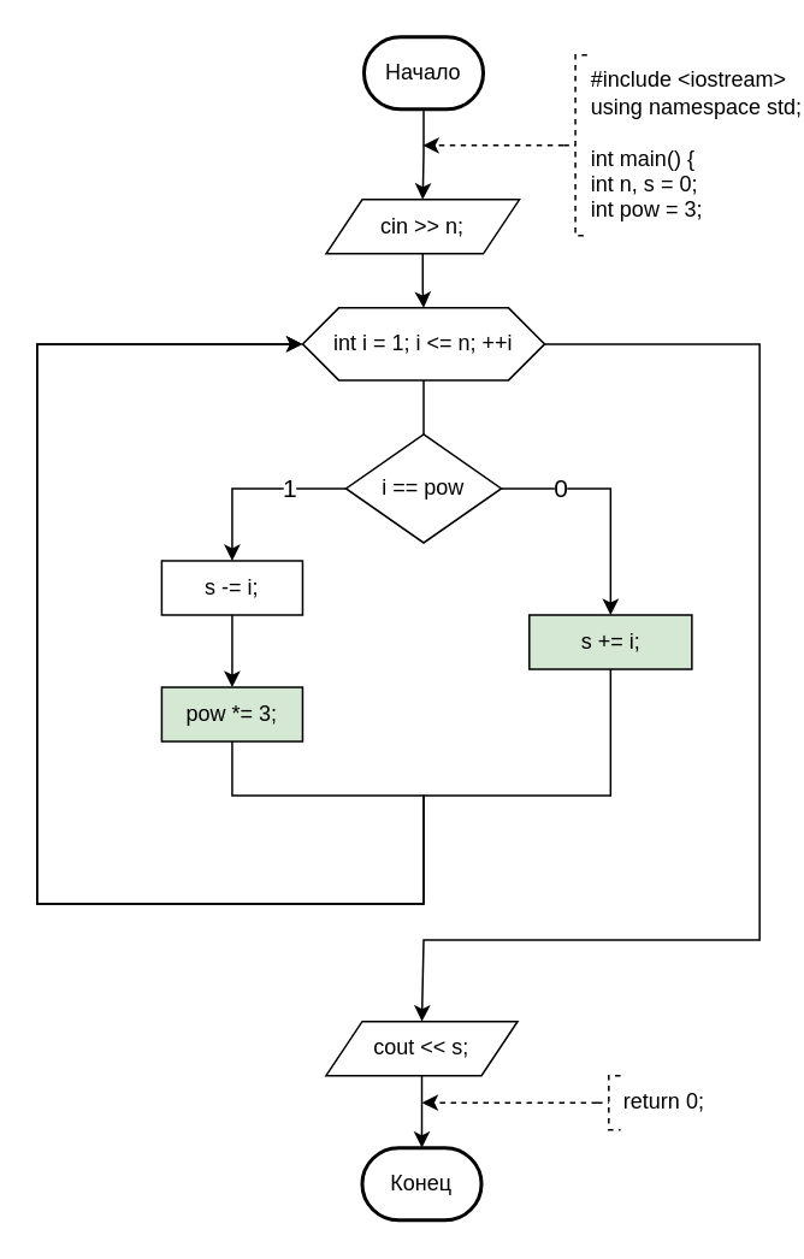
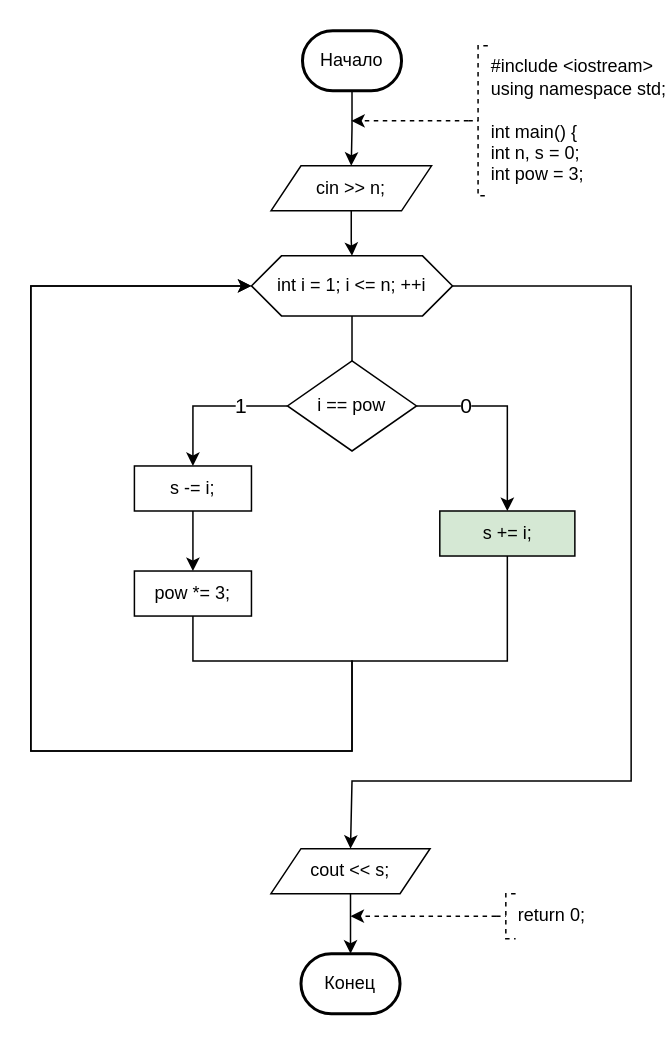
  <mxCell id="0" />
  <mxCell id="1" parent="0" />
  <mxCell id="2" style="edgeStyle=orthogonalEdgeStyle;rounded=0;orthogonalLoop=1;jettySize=auto;html=1;entryX=0.5;entryY=0;entryDx=0;entryDy=0;exitX=0.5;exitY=1;exitDx=0;exitDy=0;exitPerimeter=0;" edge="1" parent="1" source="3" target="5"><mxGeometry relative="1" as="geometry"><mxPoint x="224" y="60" as="sourcePoint" /><Array as="points" /></mxGeometry></mxCell>
  <mxCell id="3" value="Начало" style="strokeWidth=2;html=1;shape=mxgraph.flowchart.terminator;whiteSpace=wrap;" vertex="1" parent="1"><mxGeometry x="201" y="20" width="66" height="40" as="geometry" /></mxCell>
  <mxCell id="4" style="edgeStyle=orthogonalEdgeStyle;rounded=0;orthogonalLoop=1;jettySize=auto;html=1;entryX=0.5;entryY=0;entryDx=0;entryDy=0;" edge="1" parent="1" source="5" target="10"><mxGeometry relative="1" as="geometry"><mxPoint x="234" y="185" as="targetPoint" /></mxGeometry></mxCell>
  <mxCell id="5" value="cin &amp;gt;&amp;gt; n;" style="shape=parallelogram;perimeter=parallelogramPerimeter;whiteSpace=wrap;html=1;fixedSize=1;" vertex="1" parent="1"><mxGeometry x="180" y="110" width="107" height="30" as="geometry" /></mxCell>
  <mxCell id="6" style="edgeStyle=orthogonalEdgeStyle;rounded=0;orthogonalLoop=1;jettySize=auto;html=1;dashed=1;" edge="1" parent="1" source="7"><mxGeometry relative="1" as="geometry"><mxPoint x="233.5" y="80" as="targetPoint" /><Array as="points"><mxPoint x="285.5" y="80" /><mxPoint x="285.5" y="80" /></Array></mxGeometry></mxCell>
  <mxCell id="7" value="#include &amp;lt;iostream&amp;gt;&lt;br&gt;using namespace std;&lt;br&gt;&lt;br&gt;int main() {&lt;br&gt;&#09;int n, s = 0;&lt;br&gt;&#09;int pow = 3;" style="strokeWidth=1;html=1;shape=mxgraph.flowchart.annotation_2;align=left;labelPosition=right;pointerEvents=1;dashed=1;" vertex="1" parent="1"><mxGeometry x="311.5" y="30" width="13" height="100" as="geometry" /></mxCell>
  <mxCell id="8" value="" style="edgeStyle=orthogonalEdgeStyle;rounded=0;orthogonalLoop=1;jettySize=auto;html=1;entryX=0.5;entryY=0;entryDx=0;entryDy=0;endArrow=none;" edge="1" parent="1" source="10" target="18"><mxGeometry relative="1" as="geometry"><mxPoint x="234" y="240" as="targetPoint" /></mxGeometry></mxCell>
  <mxCell id="9" style="edgeStyle=orthogonalEdgeStyle;rounded=0;orthogonalLoop=1;jettySize=auto;html=1;entryX=0.5;entryY=0;entryDx=0;entryDy=0;" edge="1" parent="1" source="10" target="11"><mxGeometry relative="1" as="geometry"><Array as="points"><mxPoint x="420" y="190" /><mxPoint x="420" y="520" /><mxPoint x="234" y="520" /></Array></mxGeometry></mxCell>
  <mxCell id="10" value="int i = 1; i &lt;= n; ++i" style="shape=hexagon;perimeter=hexagonPerimeter2;whiteSpace=wrap;html=1;fixedSize=1;" vertex="1" parent="1"><mxGeometry x="167" y="170" width="134" height="40" as="geometry" /></mxCell>
  <mxCell id="11" value="cout &lt;&lt; s;" style="shape=parallelogram;perimeter=parallelogramPerimeter;whiteSpace=wrap;html=1;fixedSize=1;" vertex="1" parent="1"><mxGeometry x="180" y="565" width="106" height="30" as="geometry" /></mxCell>
  <mxCell id="12" style="edgeStyle=orthogonalEdgeStyle;rounded=0;orthogonalLoop=1;jettySize=auto;html=1;entryX=0.5;entryY=0;entryDx=0;entryDy=0;entryPerimeter=0;fontSize=15;exitX=0.5;exitY=1;exitDx=0;exitDy=0;" edge="1" parent="1" source="11" target="13"><mxGeometry relative="1" as="geometry"><mxPoint x="243" y="710" as="sourcePoint" /></mxGeometry></mxCell>
  <mxCell id="13" value="Конец" style="strokeWidth=2;html=1;shape=mxgraph.flowchart.terminator;whiteSpace=wrap;" vertex="1" parent="1"><mxGeometry x="200" y="635" width="66" height="40" as="geometry" /></mxCell>
  <mxCell id="14" style="edgeStyle=orthogonalEdgeStyle;rounded=0;orthogonalLoop=1;jettySize=auto;html=1;exitX=0;exitY=0.5;exitDx=0;exitDy=0;exitPerimeter=0;dashed=1;" edge="1" parent="1" source="15"><mxGeometry relative="1" as="geometry"><mxPoint x="233" y="610" as="targetPoint" /><mxPoint x="323" y="685" as="sourcePoint" /></mxGeometry></mxCell>
  <mxCell id="15" value="return 0;" style="strokeWidth=1;html=1;shape=mxgraph.flowchart.annotation_2;align=left;labelPosition=right;pointerEvents=1;dashed=1;" vertex="1" parent="1"><mxGeometry x="330" y="595" width="13" height="30" as="geometry" /></mxCell>
  <mxCell id="16" value="0" style="edgeStyle=orthogonalEdgeStyle;rounded=0;orthogonalLoop=1;jettySize=auto;html=1;fontSize=14;" edge="1" parent="1" source="18" target="20"><mxGeometry x="-0.494" relative="1" as="geometry"><mxPoint as="offset" /></mxGeometry></mxCell>
  <mxCell id="17" value="1" style="edgeStyle=orthogonalEdgeStyle;rounded=0;orthogonalLoop=1;jettySize=auto;html=1;entryX=0.5;entryY=0;entryDx=0;entryDy=0;fontSize=14;" edge="1" parent="1" source="18" target="22"><mxGeometry x="-0.398" relative="1" as="geometry"><Array as="points"><mxPoint x="128" y="270" /></Array><mxPoint as="offset" /></mxGeometry></mxCell>
  <mxCell id="18" value="i == pow" style="rhombus;whiteSpace=wrap;html=1;" vertex="1" parent="1"><mxGeometry x="191" y="240" width="86" height="60" as="geometry" /></mxCell>
  <mxCell id="19" style="edgeStyle=orthogonalEdgeStyle;rounded=0;orthogonalLoop=1;jettySize=auto;html=1;entryX=0;entryY=0.5;entryDx=0;entryDy=0;" edge="1" parent="1" source="20" target="10"><mxGeometry relative="1" as="geometry"><mxPoint x="337.5" y="430" as="targetPoint" /><Array as="points"><mxPoint x="338" y="440" /><mxPoint x="234" y="440" /><mxPoint x="234" y="500" /><mxPoint x="20" y="500" /><mxPoint x="20" y="190" /></Array></mxGeometry></mxCell>
  <mxCell id="20" value="s += i;" style="whiteSpace=wrap;html=1;fillColor=#d5e8d4;" vertex="1" parent="1"><mxGeometry x="292.5" y="340" width="90" height="30" as="geometry" /></mxCell>
  <mxCell id="21" value="" style="edgeStyle=orthogonalEdgeStyle;rounded=0;orthogonalLoop=1;jettySize=auto;html=1;" edge="1" parent="1" source="22" target="24"><mxGeometry relative="1" as="geometry" /></mxCell>
  <mxCell id="22" value="s -= i;" style="whiteSpace=wrap;html=1;" vertex="1" parent="1"><mxGeometry x="89" y="310" width="78" height="30" as="geometry" /></mxCell>
  <mxCell id="23" style="edgeStyle=orthogonalEdgeStyle;rounded=0;orthogonalLoop=1;jettySize=auto;html=1;entryX=0;entryY=0.5;entryDx=0;entryDy=0;" edge="1" parent="1" source="24" target="10"><mxGeometry relative="1" as="geometry"><mxPoint x="128" y="430" as="targetPoint" /><Array as="points"><mxPoint x="128" y="440" /><mxPoint x="234" y="440" /><mxPoint x="234" y="500" /><mxPoint x="20" y="500" /><mxPoint x="20" y="190" /></Array></mxGeometry></mxCell>
- <mxCell id="24" value="pow *= 3;" style="whiteSpace=wrap;html=1;fillColor=#d5e8d4;" vertex="1" parent="1"><mxGeometry x="89" y="380" width="78" height="30" as="geometry" /></mxCell>
+ <mxCell id="24" value="pow *= 3;" style="whiteSpace=wrap;html=1;" vertex="1" parent="1"><mxGeometry x="89" y="380" width="78" height="30" as="geometry" /></mxCell>
